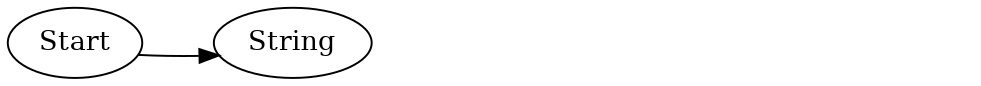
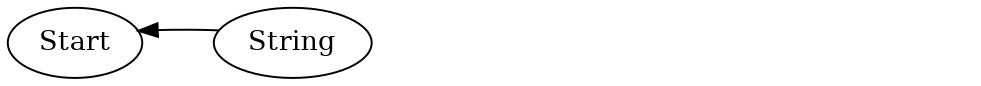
  digraph {
    rankdir=LR
    edge [style=invis]
    Start
    String
    n3 [label="Console[A]" style=invis]
    A [style=invis]
-   Start -> String [style=""]
+   String -> Start [style=""]
    String -> n3 [label=next]
    n3 -> A [label=eval]
  }
